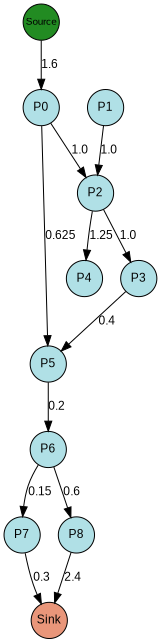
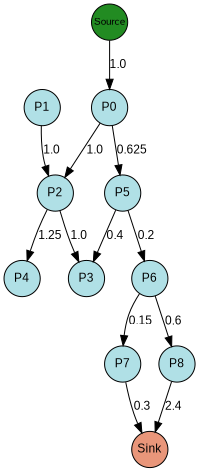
  digraph {
    rankdir=TB
    splines=true
    node [fillcolor=powderblue fixedsize=true fontcolor=black fontname=arial fontsize=12 margin=0 shape=circle style=filled]
    edge [fontcolor=black fontname=arial fontsize=12 margin=0]
    n1 [fillcolor=forestgreen fontsize=10 label=Source width=0.5]
    n2 [label=P0 width=0.5]
    n3 [label=P1 width=0.5]
    n4 [label=P2 width=0.5]
    n5 [label=P3 width=0.5]
    n6 [label=P4 width=0.5]
    n7 [label=P5 width=0.5]
    n8 [label=P6 width=0.5]
    n9 [label=P7 width=0.5]
    n10 [label=P8 width=0.5]
    n11 [fillcolor=darksalmon label=Sink width=0.5]
    subgraph sub_1 {
      rank=same
      n1
    }
    subgraph sub_2 {
      rank=same
      n2
      n3
    }
    subgraph sub_3 {
      rank=same
      n4
    }
    subgraph sub_4 {
      rank=same
      n5
      n6
    }
    subgraph sub_5 {
      rank=same
      n7
    }
    subgraph sub_6 {
      rank=same
      n8
    }
    subgraph sub_7 {
      rank=same
      n9
      n10
    }
    subgraph sub_8 {
      rank=same
      n11
    }
-   n1 -> n2 [label=1.6]
+   n1 -> n2 [label=1.0]
    n2 -> n4 [label=1.0]
    n2 -> n7 [label=0.625]
    n3 -> n4 [label=1.0]
    n4 -> n5 [label=1.0]
    n4 -> n6 [label=1.25]
-   n5 -> n7 [label=0.4]
+   n7 -> n5 [label=0.4]
    n7 -> n8 [label=0.2]
    n8 -> n9 [label=0.15]
    n8 -> n10 [label=0.6]
    n9 -> n11 [label=0.3]
    n10 -> n11 [label=2.4]
  }
